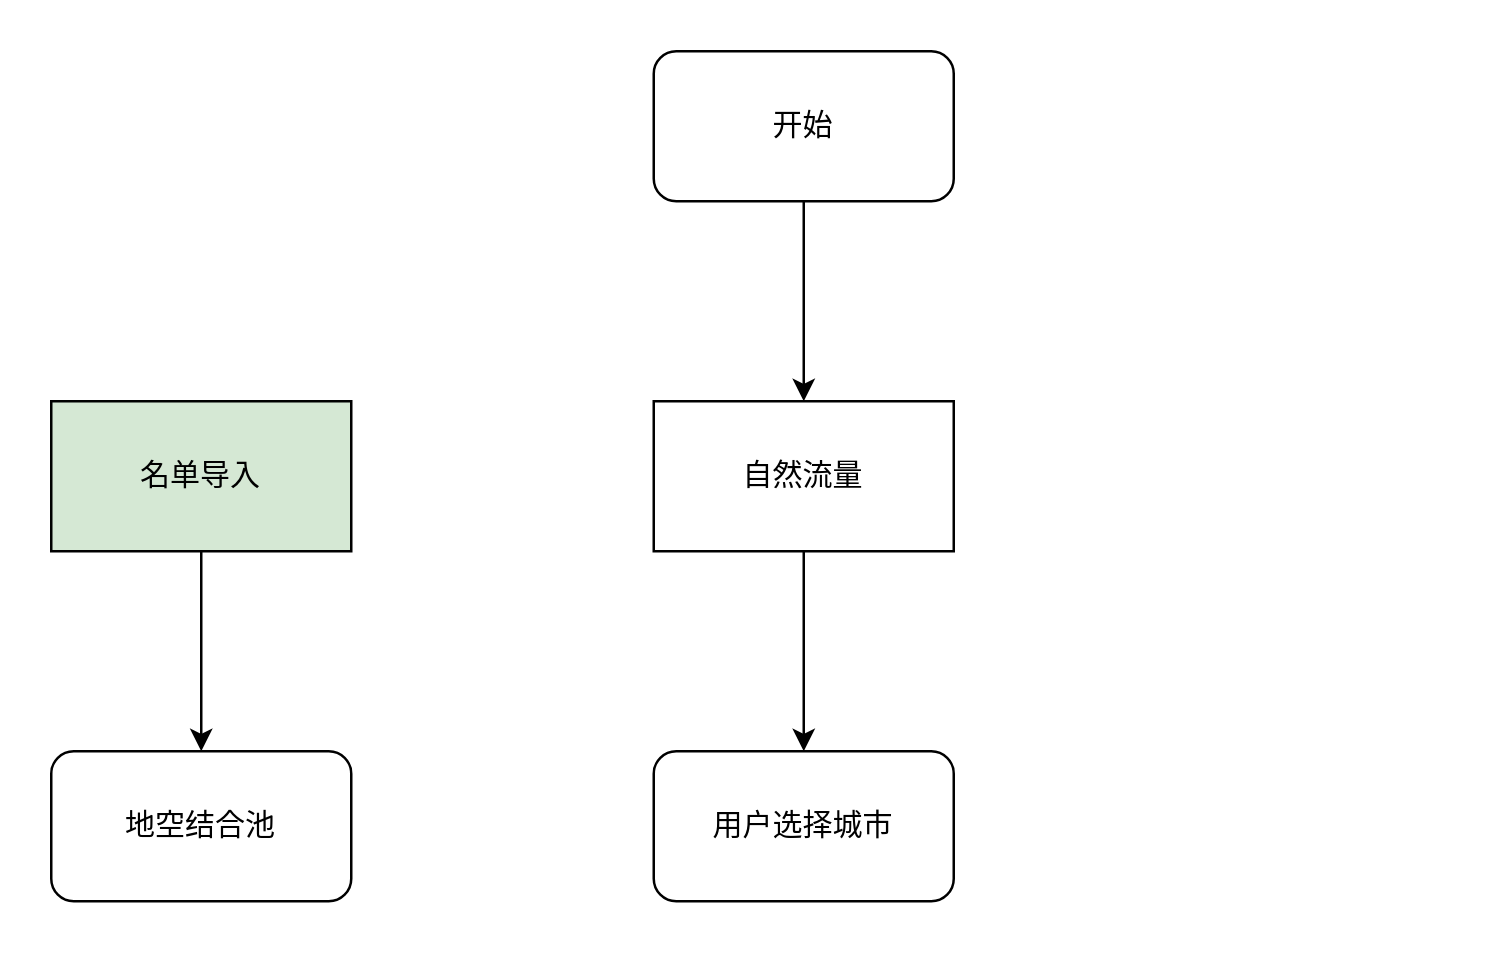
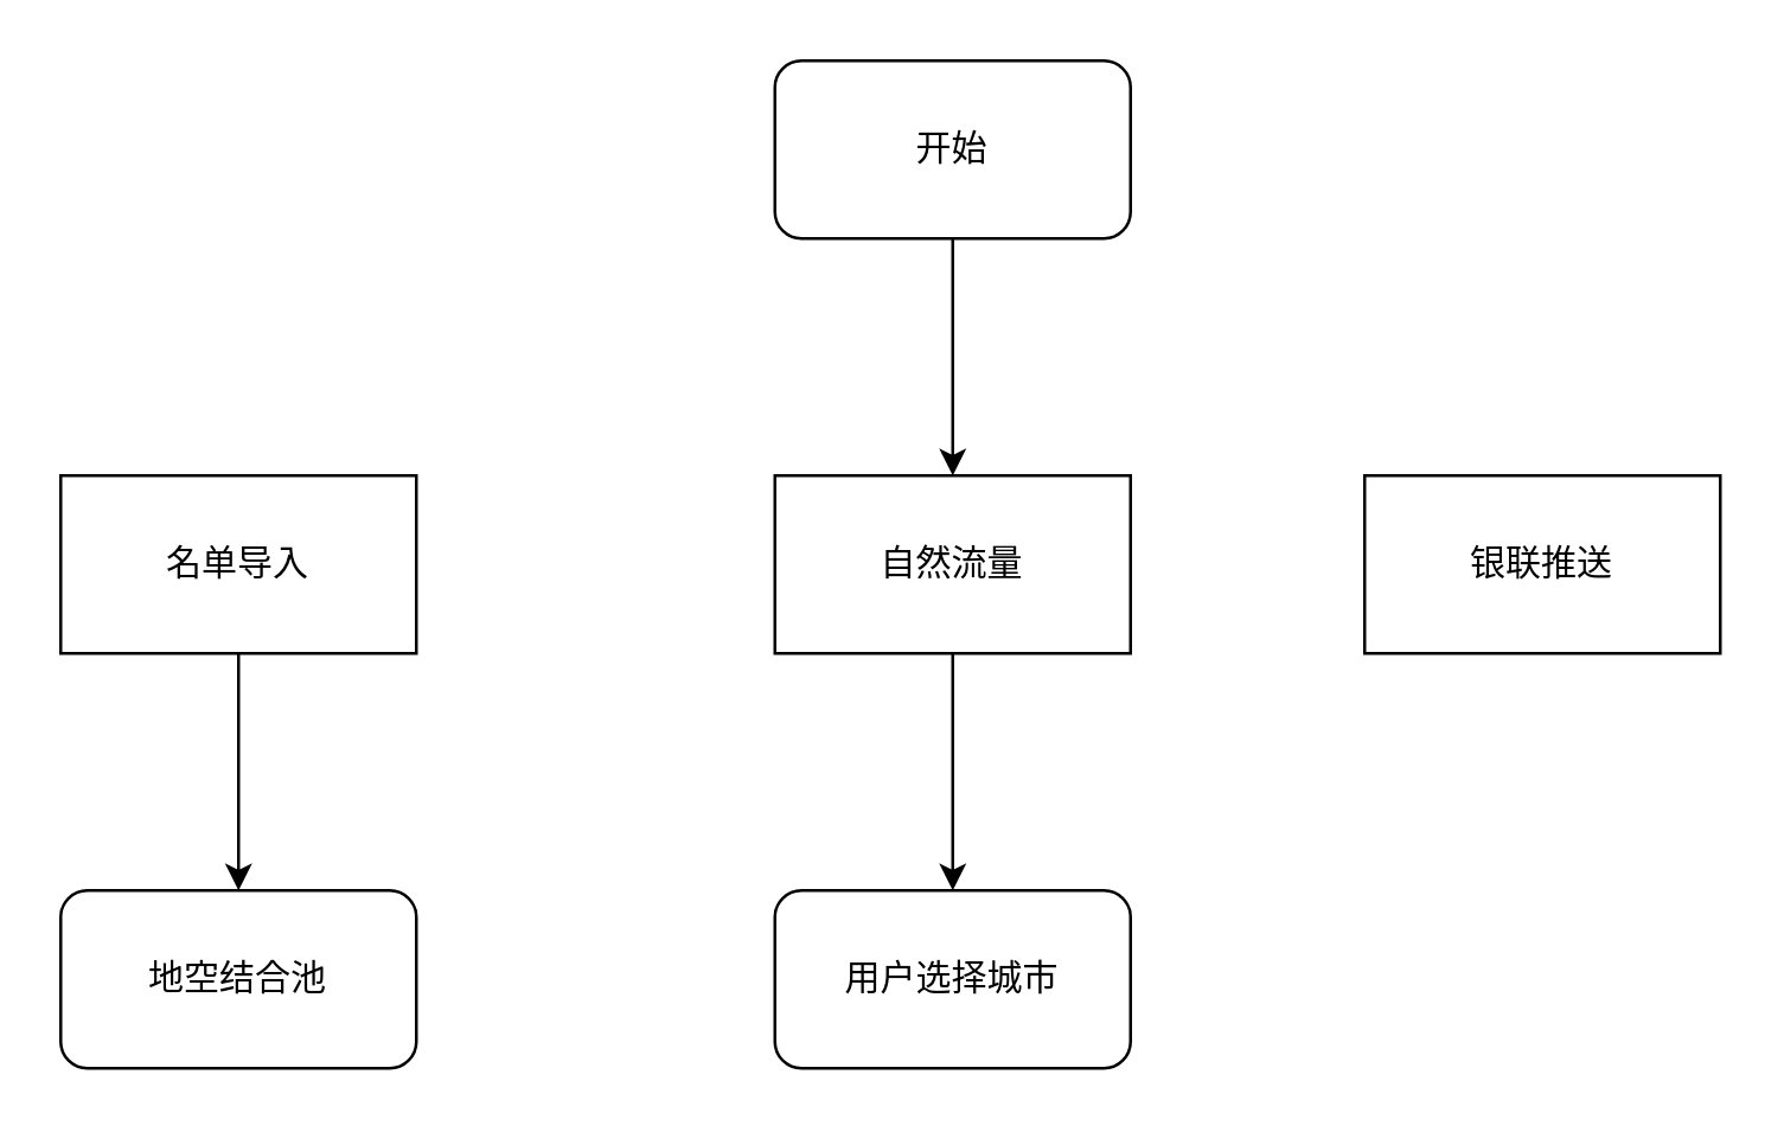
  <mxCell id="0" />
  <mxCell id="1" parent="0" />
  <mxCell id="2" value="" style="edgeStyle=orthogonalEdgeStyle;rounded=0;orthogonalLoop=1;jettySize=auto;html=1;" edge="1" parent="1" source="3"><mxGeometry relative="1" as="geometry"><mxPoint x="321" y="160" as="targetPoint" /></mxGeometry></mxCell>
  <mxCell id="3" value="开始" style="rounded=1;whiteSpace=wrap;html=1;" vertex="1" parent="1"><mxGeometry x="261" y="20" width="120" height="60" as="geometry" /></mxCell>
  <mxCell id="4" value="" style="edgeStyle=orthogonalEdgeStyle;rounded=0;orthogonalLoop=1;jettySize=auto;html=1;" edge="1" parent="1" source="5"><mxGeometry relative="1" as="geometry"><mxPoint x="321" y="300" as="targetPoint" /></mxGeometry></mxCell>
  <mxCell id="5" value="自然流量" style="rounded=0;whiteSpace=wrap;html=1;" vertex="1" parent="1"><mxGeometry x="261" y="160" width="120" height="60" as="geometry" /></mxCell>
  <mxCell id="6" value="" style="edgeStyle=orthogonalEdgeStyle;rounded=0;orthogonalLoop=1;jettySize=auto;html=1;" edge="1" parent="1" source="7"><mxGeometry relative="1" as="geometry"><mxPoint x="80" y="300" as="targetPoint" /></mxGeometry></mxCell>
- <mxCell id="7" value="名单导入" style="rounded=0;whiteSpace=wrap;html=1;fillColor=#d5e8d4;" vertex="1" parent="1"><mxGeometry x="20" y="160" width="120" height="60" as="geometry" /></mxCell>
+ <mxCell id="7" value="名单导入" style="rounded=0;whiteSpace=wrap;html=1;" vertex="1" parent="1"><mxGeometry x="20" y="160" width="120" height="60" as="geometry" /></mxCell>
+ <mxCell id="8" value="银联推送" style="rounded=0;whiteSpace=wrap;html=1;" vertex="1" parent="1"><mxGeometry x="460" y="160" width="120" height="60" as="geometry" /></mxCell>
  <mxCell id="9" value="地空结合池" style="rounded=1;whiteSpace=wrap;html=1;" vertex="1" parent="1"><mxGeometry x="20" y="300" width="120" height="60" as="geometry" /></mxCell>
  <mxCell id="10" value="用户选择城市" style="rounded=1;whiteSpace=wrap;html=1;" vertex="1" parent="1"><mxGeometry x="261" y="300" width="120" height="60" as="geometry" /></mxCell>
